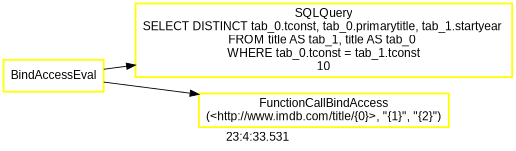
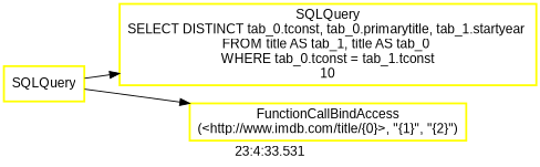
  digraph {
    label="23:4:33.531"
    rankdir=LR
    fontname="Liberation Sans"
    node [color=yellow fontcolor=black shape=rectangle style=bold fontname="Liberation Sans"]
    edge [color=black fontname="Liberation Sans"]
-   n1 [label=BindAccessEval]
+   n1 [label=SQLQuery]
    n2 [label="SQLQuery\nSELECT DISTINCT tab_0.tconst, tab_0.primarytitle, tab_1.startyear \nFROM title AS tab_1, title AS tab_0 \nWHERE tab_0.tconst = tab_1.tconst\n10"]
    n3 [label="FunctionCallBindAccess\n(<http://www.imdb.com/title/{0}>, \"{1}\", \"{2}\")"]
    n1 -> n2
    n1 -> n3
  }
